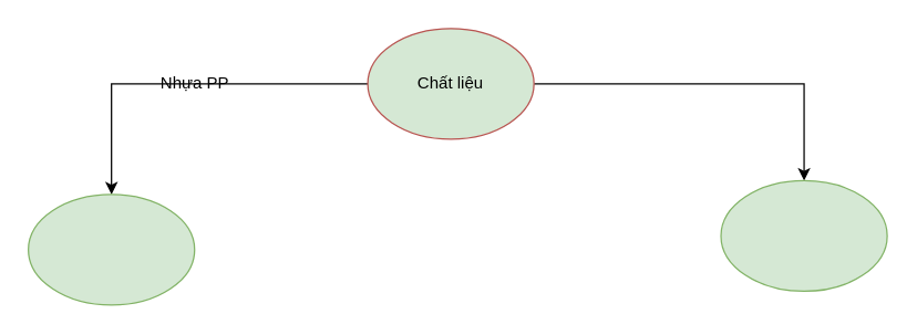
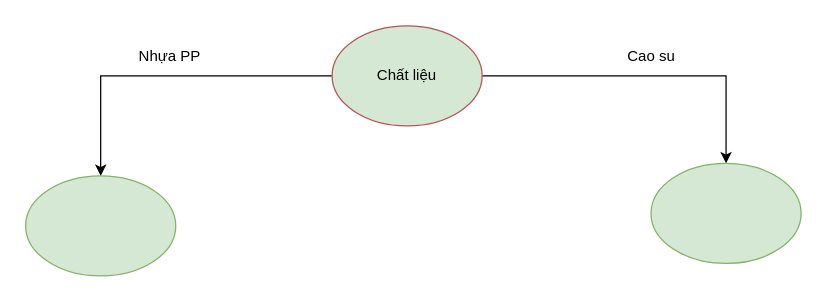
  <mxCell id="0" />
  <mxCell id="1" parent="0" />
  <mxCell id="2" style="edgeStyle=orthogonalEdgeStyle;rounded=0;orthogonalLoop=1;jettySize=auto;html=1;" edge="1" parent="1" source="4" target="5"><mxGeometry relative="1" as="geometry" /></mxCell>
  <mxCell id="3" style="edgeStyle=orthogonalEdgeStyle;rounded=0;orthogonalLoop=1;jettySize=auto;html=1;entryX=0.5;entryY=0;entryDx=0;entryDy=0;" edge="1" parent="1" source="4" target="6"><mxGeometry relative="1" as="geometry" /></mxCell>
  <mxCell id="4" value="Chất liệu" style="ellipse;whiteSpace=wrap;html=1;fillColor=#d5e8d4;strokeColor=#b85450;" vertex="1" parent="1"><mxGeometry x="265" y="20" width="120" height="80" as="geometry" /></mxCell>
  <mxCell id="5" value="" style="ellipse;whiteSpace=wrap;html=1;fillColor=#d5e8d4;strokeColor=#82b366;" vertex="1" parent="1"><mxGeometry x="20" y="140" width="120" height="80" as="geometry" /></mxCell>
  <mxCell id="6" value="" style="ellipse;whiteSpace=wrap;html=1;fillColor=#d5e8d4;strokeColor=#82b366;" vertex="1" parent="1"><mxGeometry x="520" y="130" width="120" height="80" as="geometry" /></mxCell>
- <mxCell id="7" value="Nhựa PP" style="text;html=1;align=center;verticalAlign=middle;resizable=0;points=[];autosize=1;strokeColor=none;fillColor=none;" vertex="1" parent="1"><mxGeometry x="105" y="45" width="70" height="30" as="geometry" /></mxCell>
+ <mxCell id="7" value="Nhựa PP" style="text;html=1;align=center;verticalAlign=middle;resizable=0;points=[];autosize=1;strokeColor=none;fillColor=none;" vertex="1" parent="1"><mxGeometry x="100" y="30" width="70" height="30" as="geometry" /></mxCell>
+ <mxCell id="8" value="Cao su" style="text;html=1;align=center;verticalAlign=middle;resizable=0;points=[];autosize=1;strokeColor=none;fillColor=none;" vertex="1" parent="1"><mxGeometry x="490" y="30" width="60" height="30" as="geometry" /></mxCell>
